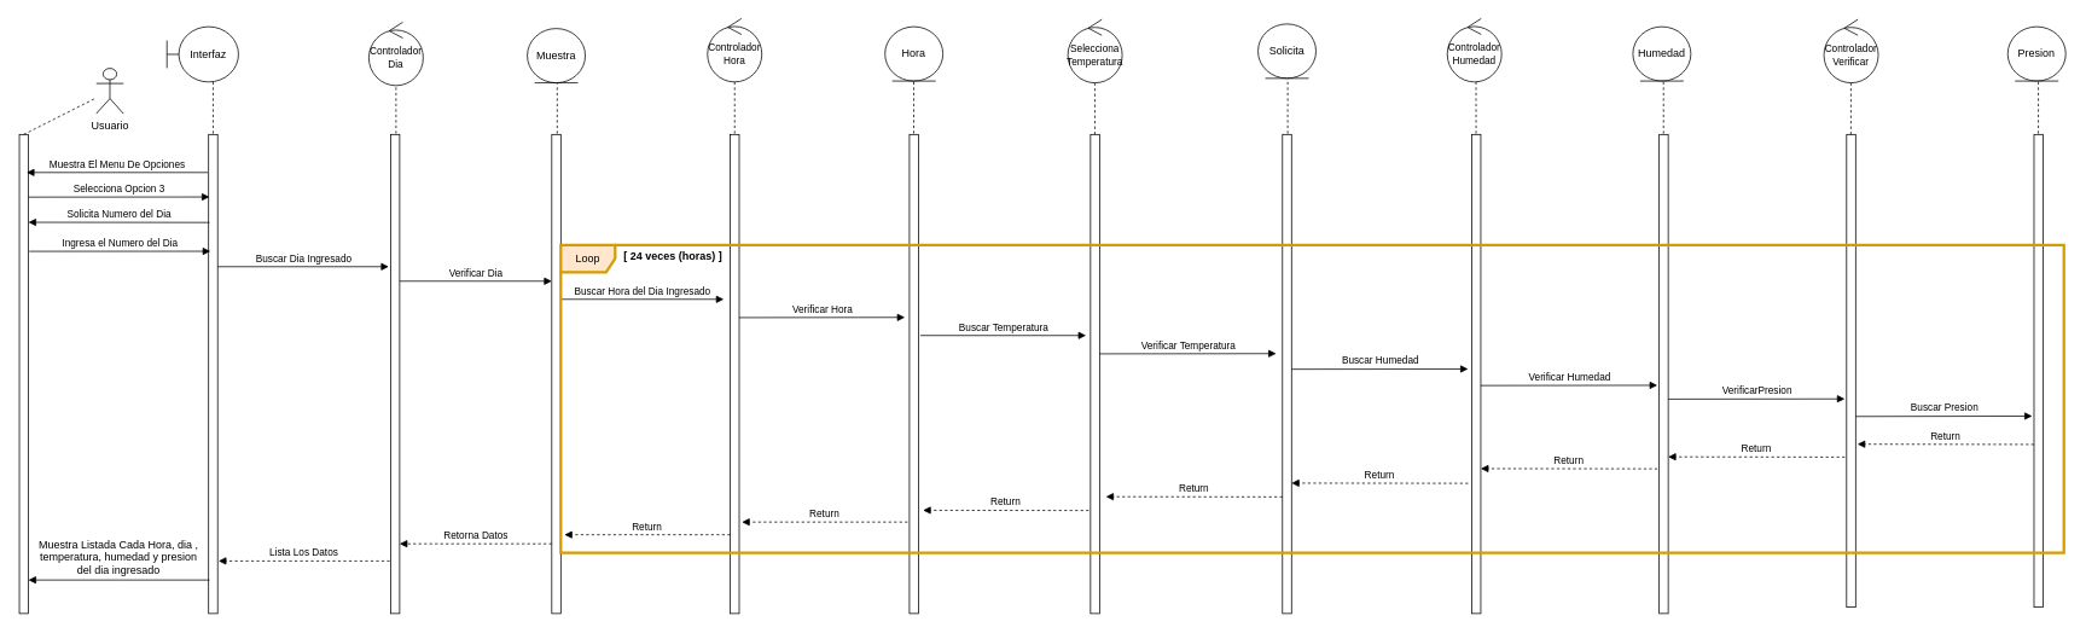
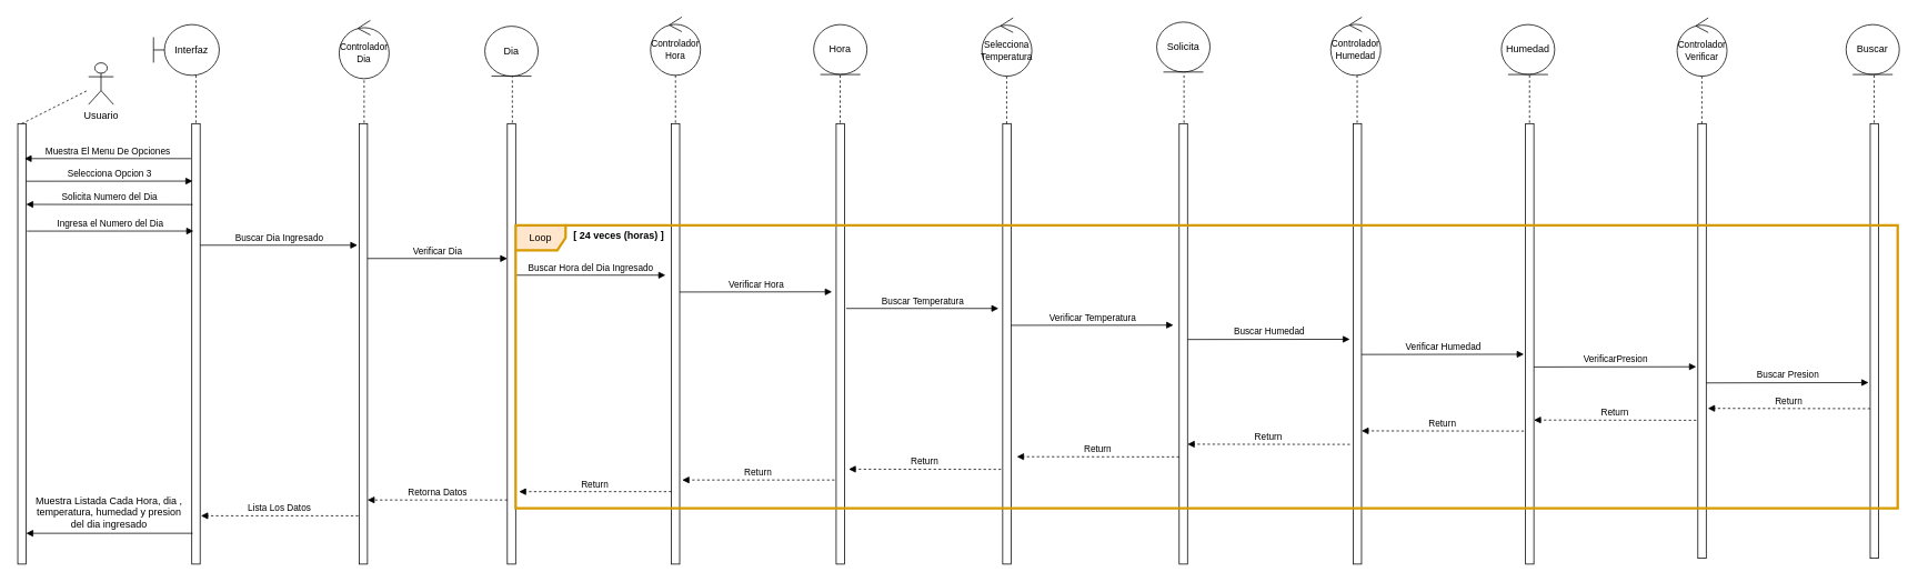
  <mxCell id="0" />
  <mxCell id="1" parent="0" />
  <mxCell id="2" value="Usuario&lt;br&gt;" style="shape=umlActor;verticalLabelPosition=bottom;verticalAlign=top;html=1;outlineConnect=0;" vertex="1" parent="1"><mxGeometry x="105" y="75" width="30" height="50" as="geometry" /></mxCell>
  <mxCell id="3" value="&lt;font style=&quot;font-size: 11px;&quot;&gt;Controlador&lt;br&gt;Hora&lt;br&gt;&lt;/font&gt;" style="ellipse;shape=umlControl;whiteSpace=wrap;html=1;" vertex="1" parent="1"><mxGeometry x="780" y="20" width="60" height="70" as="geometry" /></mxCell>
  <mxCell id="4" value="Hora" style="ellipse;shape=umlEntity;whiteSpace=wrap;html=1;" vertex="1" parent="1"><mxGeometry x="976" y="29" width="64" height="60" as="geometry" /></mxCell>
  <mxCell id="5" value="Interfaz" style="shape=umlBoundary;whiteSpace=wrap;html=1;" vertex="1" parent="1"><mxGeometry x="183" y="29" width="79" height="61" as="geometry" /></mxCell>
  <mxCell id="6" value="&lt;span style=&quot;font-size: 11px;&quot;&gt;Selecciona&lt;br&gt;Temperatura&lt;br&gt;&lt;/span&gt;" style="ellipse;shape=umlControl;whiteSpace=wrap;html=1;" vertex="1" parent="1"><mxGeometry x="1178" y="21" width="60" height="70" as="geometry" /></mxCell>
  <mxCell id="7" value="&lt;span style=&quot;font-size: 11px;&quot;&gt;Controlador&lt;br&gt;Humedad&lt;br&gt;&lt;/span&gt;" style="ellipse;shape=umlControl;whiteSpace=wrap;html=1;" vertex="1" parent="1"><mxGeometry x="1597" y="20" width="60" height="70" as="geometry" /></mxCell>
  <mxCell id="8" value="&lt;span style=&quot;font-size: 11px;&quot;&gt;Controlador&lt;br&gt;Verificar&lt;br&gt;&lt;/span&gt;" style="ellipse;shape=umlControl;whiteSpace=wrap;html=1;" vertex="1" parent="1"><mxGeometry x="2013" y="21" width="60" height="70" as="geometry" /></mxCell>
  <mxCell id="9" value="Solicita" style="ellipse;shape=umlEntity;whiteSpace=wrap;html=1;" vertex="1" parent="1"><mxGeometry x="1388" y="26" width="64" height="60" as="geometry" /></mxCell>
  <mxCell id="10" value="Humedad" style="ellipse;shape=umlEntity;whiteSpace=wrap;html=1;" vertex="1" parent="1"><mxGeometry x="1802" y="29" width="64" height="60" as="geometry" /></mxCell>
- <mxCell id="11" value="Presion" style="ellipse;shape=umlEntity;whiteSpace=wrap;html=1;" vertex="1" parent="1"><mxGeometry x="2216" y="29" width="64" height="60" as="geometry" /></mxCell>
+ <mxCell id="11" value="Buscar" style="ellipse;shape=umlEntity;whiteSpace=wrap;html=1;" vertex="1" parent="1"><mxGeometry x="2216" y="29" width="64" height="60" as="geometry" /></mxCell>
  <mxCell id="12" value="" style="html=1;points=[];perimeter=orthogonalPerimeter;outlineConnect=0;targetShapes=umlLifeline;portConstraint=eastwest;newEdgeStyle={&quot;edgeStyle&quot;:&quot;elbowEdgeStyle&quot;,&quot;elbow&quot;:&quot;vertical&quot;,&quot;curved&quot;:0,&quot;rounded&quot;:0};perimeterSpacing=1;" vertex="1" parent="1"><mxGeometry x="20" y="148" width="10" height="529" as="geometry" /></mxCell>
  <mxCell id="13" value="" style="html=1;points=[];perimeter=orthogonalPerimeter;outlineConnect=0;targetShapes=umlLifeline;portConstraint=eastwest;newEdgeStyle={&quot;edgeStyle&quot;:&quot;elbowEdgeStyle&quot;,&quot;elbow&quot;:&quot;vertical&quot;,&quot;curved&quot;:0,&quot;rounded&quot;:0};perimeterSpacing=1;" vertex="1" parent="1"><mxGeometry x="229" y="148" width="10" height="529" as="geometry" /></mxCell>
  <mxCell id="14" value="" style="html=1;points=[];perimeter=orthogonalPerimeter;outlineConnect=0;targetShapes=umlLifeline;portConstraint=eastwest;newEdgeStyle={&quot;edgeStyle&quot;:&quot;elbowEdgeStyle&quot;,&quot;elbow&quot;:&quot;vertical&quot;,&quot;curved&quot;:0,&quot;rounded&quot;:0};perimeterSpacing=1;" vertex="1" parent="1"><mxGeometry x="805" y="148" width="10" height="529" as="geometry" /></mxCell>
  <mxCell id="15" value="" style="html=1;points=[];perimeter=orthogonalPerimeter;outlineConnect=0;targetShapes=umlLifeline;portConstraint=eastwest;newEdgeStyle={&quot;edgeStyle&quot;:&quot;elbowEdgeStyle&quot;,&quot;elbow&quot;:&quot;vertical&quot;,&quot;curved&quot;:0,&quot;rounded&quot;:0};perimeterSpacing=1;" vertex="1" parent="1"><mxGeometry x="1003" y="148" width="10" height="529" as="geometry" /></mxCell>
  <mxCell id="16" value="" style="html=1;points=[];perimeter=orthogonalPerimeter;outlineConnect=0;targetShapes=umlLifeline;portConstraint=eastwest;newEdgeStyle={&quot;edgeStyle&quot;:&quot;elbowEdgeStyle&quot;,&quot;elbow&quot;:&quot;vertical&quot;,&quot;curved&quot;:0,&quot;rounded&quot;:0};perimeterSpacing=1;" vertex="1" parent="1"><mxGeometry x="1203" y="148" width="10" height="529" as="geometry" /></mxCell>
  <mxCell id="17" value="" style="html=1;points=[];perimeter=orthogonalPerimeter;outlineConnect=0;targetShapes=umlLifeline;portConstraint=eastwest;newEdgeStyle={&quot;edgeStyle&quot;:&quot;elbowEdgeStyle&quot;,&quot;elbow&quot;:&quot;vertical&quot;,&quot;curved&quot;:0,&quot;rounded&quot;:0};perimeterSpacing=1;" vertex="1" parent="1"><mxGeometry x="1415" y="148" width="10" height="529" as="geometry" /></mxCell>
  <mxCell id="18" value="" style="html=1;points=[];perimeter=orthogonalPerimeter;outlineConnect=0;targetShapes=umlLifeline;portConstraint=eastwest;newEdgeStyle={&quot;edgeStyle&quot;:&quot;elbowEdgeStyle&quot;,&quot;elbow&quot;:&quot;vertical&quot;,&quot;curved&quot;:0,&quot;rounded&quot;:0};perimeterSpacing=1;" vertex="1" parent="1"><mxGeometry x="1624" y="148" width="10" height="529" as="geometry" /></mxCell>
  <mxCell id="19" value="" style="html=1;points=[];perimeter=orthogonalPerimeter;outlineConnect=0;targetShapes=umlLifeline;portConstraint=eastwest;newEdgeStyle={&quot;edgeStyle&quot;:&quot;elbowEdgeStyle&quot;,&quot;elbow&quot;:&quot;vertical&quot;,&quot;curved&quot;:0,&quot;rounded&quot;:0};perimeterSpacing=1;" vertex="1" parent="1"><mxGeometry x="1831" y="148" width="10" height="529" as="geometry" /></mxCell>
  <mxCell id="20" value="" style="html=1;points=[];perimeter=orthogonalPerimeter;outlineConnect=0;targetShapes=umlLifeline;portConstraint=eastwest;newEdgeStyle={&quot;edgeStyle&quot;:&quot;elbowEdgeStyle&quot;,&quot;elbow&quot;:&quot;vertical&quot;,&quot;curved&quot;:0,&quot;rounded&quot;:0};perimeterSpacing=1;" vertex="1" parent="1"><mxGeometry x="2038" y="148" width="10" height="522" as="geometry" /></mxCell>
  <mxCell id="21" value="" style="html=1;points=[];perimeter=orthogonalPerimeter;outlineConnect=0;targetShapes=umlLifeline;portConstraint=eastwest;newEdgeStyle={&quot;edgeStyle&quot;:&quot;elbowEdgeStyle&quot;,&quot;elbow&quot;:&quot;vertical&quot;,&quot;curved&quot;:0,&quot;rounded&quot;:0};perimeterSpacing=1;" vertex="1" parent="1"><mxGeometry x="2245" y="148" width="10" height="522" as="geometry" /></mxCell>
  <mxCell id="22" value="" style="html=1;points=[];perimeter=orthogonalPerimeter;outlineConnect=0;targetShapes=umlLifeline;portConstraint=eastwest;newEdgeStyle={&quot;edgeStyle&quot;:&quot;elbowEdgeStyle&quot;,&quot;elbow&quot;:&quot;vertical&quot;,&quot;curved&quot;:0,&quot;rounded&quot;:0};perimeterSpacing=1;" vertex="1" parent="1"><mxGeometry x="430" y="148" width="10" height="529" as="geometry" /></mxCell>
  <mxCell id="23" value="" style="html=1;points=[];perimeter=orthogonalPerimeter;outlineConnect=0;targetShapes=umlLifeline;portConstraint=eastwest;newEdgeStyle={&quot;edgeStyle&quot;:&quot;elbowEdgeStyle&quot;,&quot;elbow&quot;:&quot;vertical&quot;,&quot;curved&quot;:0,&quot;rounded&quot;:0};perimeterSpacing=1;" vertex="1" parent="1"><mxGeometry x="608" y="148" width="10" height="529" as="geometry" /></mxCell>
  <mxCell id="24" value="&lt;font style=&quot;font-size: 11px;&quot;&gt;Controlador&lt;br&gt;Dia&lt;br&gt;&lt;/font&gt;" style="ellipse;shape=umlControl;whiteSpace=wrap;html=1;" vertex="1" parent="1"><mxGeometry x="406" y="24" width="60" height="70" as="geometry" /></mxCell>
- <mxCell id="25" value="Muestra" style="ellipse;shape=umlEntity;whiteSpace=wrap;html=1;" vertex="1" parent="1"><mxGeometry x="581" y="31" width="64" height="60" as="geometry" /></mxCell>
+ <mxCell id="25" value="Dia" style="ellipse;shape=umlEntity;whiteSpace=wrap;html=1;" vertex="1" parent="1"><mxGeometry x="581" y="31" width="64" height="60" as="geometry" /></mxCell>
  <mxCell id="26" value="Muestra El Menu De Opciones" style="html=1;verticalAlign=bottom;endArrow=block;edgeStyle=elbowEdgeStyle;elbow=vertical;curved=0;rounded=0;" edge="1" parent="1"><mxGeometry width="80" relative="1" as="geometry"><mxPoint x="228" y="190" as="sourcePoint" /><mxPoint x="28" y="190" as="targetPoint" /></mxGeometry></mxCell>
  <mxCell id="27" value="Selecciona Opcion 3" style="html=1;verticalAlign=bottom;endArrow=block;edgeStyle=elbowEdgeStyle;elbow=vertical;curved=0;rounded=0;" edge="1" parent="1"><mxGeometry width="80" relative="1" as="geometry"><mxPoint x="30" y="217.18" as="sourcePoint" /><mxPoint x="230" y="217.18" as="targetPoint" /></mxGeometry></mxCell>
  <mxCell id="28" value="Solicita Numero del Dia" style="html=1;verticalAlign=bottom;endArrow=block;edgeStyle=elbowEdgeStyle;elbow=vertical;curved=0;rounded=0;" edge="1" parent="1"><mxGeometry width="80" relative="1" as="geometry"><mxPoint x="230" y="245.18" as="sourcePoint" /><mxPoint x="30" y="245.18" as="targetPoint" /></mxGeometry></mxCell>
  <mxCell id="29" value="Ingresa el Numero del Dia" style="html=1;verticalAlign=bottom;endArrow=block;edgeStyle=elbowEdgeStyle;elbow=vertical;curved=0;rounded=0;" edge="1" parent="1"><mxGeometry width="80" relative="1" as="geometry"><mxPoint x="31" y="277.09" as="sourcePoint" /><mxPoint x="231" y="277.09" as="targetPoint" /></mxGeometry></mxCell>
  <mxCell id="30" value="Buscar Dia Ingresado" style="html=1;verticalAlign=bottom;endArrow=block;edgeStyle=elbowEdgeStyle;elbow=vertical;curved=0;rounded=0;" edge="1" parent="1"><mxGeometry width="80" relative="1" as="geometry"><mxPoint x="239" y="294" as="sourcePoint" /><mxPoint x="428" y="294" as="targetPoint" /></mxGeometry></mxCell>
  <mxCell id="31" value="Verificar Dia" style="html=1;verticalAlign=bottom;endArrow=block;edgeStyle=elbowEdgeStyle;elbow=vertical;curved=0;rounded=0;" edge="1" parent="1"><mxGeometry width="80" relative="1" as="geometry"><mxPoint x="440" y="310" as="sourcePoint" /><mxPoint x="608" y="310" as="targetPoint" /></mxGeometry></mxCell>
  <mxCell id="32" value="Buscar Hora del Dia Ingresado" style="html=1;verticalAlign=bottom;endArrow=block;edgeStyle=elbowEdgeStyle;elbow=vertical;curved=0;rounded=0;" edge="1" parent="1"><mxGeometry width="80" relative="1" as="geometry"><mxPoint x="618" y="330" as="sourcePoint" /><mxPoint x="798" y="330" as="targetPoint" /></mxGeometry></mxCell>
  <mxCell id="33" value="Verificar Hora" style="html=1;verticalAlign=bottom;endArrow=block;edgeStyle=elbowEdgeStyle;elbow=vertical;curved=0;rounded=0;" edge="1" parent="1"><mxGeometry width="80" relative="1" as="geometry"><mxPoint x="815" y="350.24" as="sourcePoint" /><mxPoint x="998" y="350" as="targetPoint" /></mxGeometry></mxCell>
  <mxCell id="34" value="Buscar Temperatura" style="html=1;verticalAlign=bottom;endArrow=block;edgeStyle=elbowEdgeStyle;elbow=vertical;curved=0;rounded=0;" edge="1" parent="1"><mxGeometry width="80" relative="1" as="geometry"><mxPoint x="1015" y="369.97" as="sourcePoint" /><mxPoint x="1198" y="369.73" as="targetPoint" /></mxGeometry></mxCell>
  <mxCell id="35" value="Verificar Temperatura" style="html=1;verticalAlign=bottom;endArrow=block;edgeStyle=elbowEdgeStyle;elbow=vertical;curved=0;rounded=0;" edge="1" parent="1"><mxGeometry width="80" relative="1" as="geometry"><mxPoint x="1213" y="390.24" as="sourcePoint" /><mxPoint x="1408" y="390" as="targetPoint" /></mxGeometry></mxCell>
  <mxCell id="36" value="Buscar Humedad" style="html=1;verticalAlign=bottom;endArrow=block;edgeStyle=elbowEdgeStyle;elbow=vertical;curved=0;rounded=0;" edge="1" parent="1"><mxGeometry width="80" relative="1" as="geometry"><mxPoint x="1425" y="407.24" as="sourcePoint" /><mxPoint x="1620" y="407" as="targetPoint" /></mxGeometry></mxCell>
  <mxCell id="37" value="Verificar Humedad" style="html=1;verticalAlign=bottom;endArrow=block;edgeStyle=elbowEdgeStyle;elbow=vertical;curved=0;rounded=0;" edge="1" parent="1"><mxGeometry width="80" relative="1" as="geometry"><mxPoint x="1634" y="425.24" as="sourcePoint" /><mxPoint x="1829" y="425" as="targetPoint" /></mxGeometry></mxCell>
  <mxCell id="38" value="VerificarPresion" style="html=1;verticalAlign=bottom;endArrow=block;edgeStyle=elbowEdgeStyle;elbow=vertical;curved=0;rounded=0;" edge="1" parent="1"><mxGeometry width="80" relative="1" as="geometry"><mxPoint x="1841" y="440.24" as="sourcePoint" /><mxPoint x="2036" y="440" as="targetPoint" /></mxGeometry></mxCell>
  <mxCell id="39" value="Buscar Presion" style="html=1;verticalAlign=bottom;endArrow=block;edgeStyle=elbowEdgeStyle;elbow=vertical;curved=0;rounded=0;" edge="1" parent="1"><mxGeometry width="80" relative="1" as="geometry"><mxPoint x="2048" y="459.42" as="sourcePoint" /><mxPoint x="2243" y="459.18" as="targetPoint" /></mxGeometry></mxCell>
  <mxCell id="40" value="Return" style="html=1;verticalAlign=bottom;endArrow=block;edgeStyle=elbowEdgeStyle;elbow=vertical;curved=0;rounded=0;dashed=1;" edge="1" parent="1"><mxGeometry width="80" relative="1" as="geometry"><mxPoint x="2245" y="490.32" as="sourcePoint" /><mxPoint x="2050" y="490.08" as="targetPoint" /></mxGeometry></mxCell>
  <mxCell id="41" value="Return" style="html=1;verticalAlign=bottom;endArrow=block;edgeStyle=elbowEdgeStyle;elbow=vertical;curved=0;rounded=0;dashed=1;" edge="1" parent="1"><mxGeometry width="80" relative="1" as="geometry"><mxPoint x="2036" y="504.26" as="sourcePoint" /><mxPoint x="1841" y="504.02" as="targetPoint" /></mxGeometry></mxCell>
  <mxCell id="42" value="Return" style="html=1;verticalAlign=bottom;endArrow=block;edgeStyle=elbowEdgeStyle;elbow=vertical;curved=0;rounded=0;dashed=1;" edge="1" parent="1"><mxGeometry width="80" relative="1" as="geometry"><mxPoint x="1829" y="517.24" as="sourcePoint" /><mxPoint x="1634" y="517" as="targetPoint" /></mxGeometry></mxCell>
  <mxCell id="43" value="Return" style="html=1;verticalAlign=bottom;endArrow=block;edgeStyle=elbowEdgeStyle;elbow=vertical;curved=0;rounded=0;dashed=1;" edge="1" parent="1"><mxGeometry width="80" relative="1" as="geometry"><mxPoint x="1620" y="533.24" as="sourcePoint" /><mxPoint x="1425" y="533" as="targetPoint" /></mxGeometry></mxCell>
  <mxCell id="44" value="Return" style="html=1;verticalAlign=bottom;endArrow=block;edgeStyle=elbowEdgeStyle;elbow=vertical;curved=0;rounded=0;dashed=1;" edge="1" parent="1"><mxGeometry width="80" relative="1" as="geometry"><mxPoint x="1415" y="548.24" as="sourcePoint" /><mxPoint x="1220" y="548" as="targetPoint" /></mxGeometry></mxCell>
  <mxCell id="45" value="Return" style="html=1;verticalAlign=bottom;endArrow=block;edgeStyle=elbowEdgeStyle;elbow=vertical;curved=0;rounded=0;dashed=1;" edge="1" parent="1"><mxGeometry width="80" relative="1" as="geometry"><mxPoint x="1201" y="563.24" as="sourcePoint" /><mxPoint x="1018" y="563" as="targetPoint" /></mxGeometry></mxCell>
  <mxCell id="46" value="Return" style="html=1;verticalAlign=bottom;endArrow=block;edgeStyle=elbowEdgeStyle;elbow=vertical;curved=0;rounded=0;dashed=1;" edge="1" parent="1"><mxGeometry width="80" relative="1" as="geometry"><mxPoint x="1001" y="576" as="sourcePoint" /><mxPoint x="818" y="576" as="targetPoint" /></mxGeometry></mxCell>
  <mxCell id="47" value="Return" style="html=1;verticalAlign=bottom;endArrow=block;edgeStyle=elbowEdgeStyle;elbow=vertical;curved=0;rounded=0;dashed=1;" edge="1" parent="1"><mxGeometry width="80" relative="1" as="geometry"><mxPoint x="805" y="590" as="sourcePoint" /><mxPoint x="622" y="590" as="targetPoint" /></mxGeometry></mxCell>
  <mxCell id="48" value="Retorna Datos" style="html=1;verticalAlign=bottom;endArrow=block;edgeStyle=elbowEdgeStyle;elbow=vertical;curved=0;rounded=0;dashed=1;" edge="1" parent="1"><mxGeometry width="80" relative="1" as="geometry"><mxPoint x="608" y="600" as="sourcePoint" /><mxPoint x="440" y="600" as="targetPoint" /></mxGeometry></mxCell>
  <mxCell id="49" value="Lista Los Datos" style="html=1;verticalAlign=bottom;endArrow=block;edgeStyle=elbowEdgeStyle;elbow=vertical;curved=0;rounded=0;dashed=1;" edge="1" parent="1" target="13"><mxGeometry width="80" relative="1" as="geometry"><mxPoint x="429" y="619" as="sourcePoint" /><mxPoint x="248" y="620" as="targetPoint" /></mxGeometry></mxCell>
  <mxCell id="50" value="" style="html=1;verticalAlign=bottom;endArrow=block;edgeStyle=elbowEdgeStyle;elbow=vertical;curved=0;rounded=0;" edge="1" parent="1"><mxGeometry x="-0.578" y="-10" width="80" relative="1" as="geometry"><mxPoint x="230" y="640" as="sourcePoint" /><mxPoint x="30" y="640" as="targetPoint" /><mxPoint as="offset" /></mxGeometry></mxCell>
  <mxCell id="51" value="Muestra Listada Cada Hora, dia , temperatura, humedad y presion del dia ingresado" style="text;html=1;strokeColor=none;fillColor=none;align=center;verticalAlign=middle;whiteSpace=wrap;rounded=0;" vertex="1" parent="1"><mxGeometry x="36" y="600" width="188" height="30" as="geometry" /></mxCell>
  <mxCell id="52" value="Loop" style="shape=umlFrame;whiteSpace=wrap;html=1;pointerEvents=0;fillColor=#ffe6cc;strokeColor=#d79b00;strokeWidth=3;" vertex="1" parent="1"><mxGeometry x="618" y="270" width="1660" height="340" as="geometry" /></mxCell>
  <mxCell id="53" value="&lt;b&gt;&lt;font style=&quot;font-size: 12px;&quot;&gt;[ 24 veces (horas) ]&lt;/font&gt;&lt;/b&gt;" style="text;html=1;strokeColor=none;fillColor=none;align=center;verticalAlign=middle;whiteSpace=wrap;rounded=0;" vertex="1" parent="1"><mxGeometry x="677" y="268" width="130" height="30" as="geometry" /></mxCell>
  <mxCell id="54" value="" style="endArrow=none;dashed=1;html=1;rounded=0;" edge="1" parent="1" target="2"><mxGeometry width="50" height="50" relative="1" as="geometry"><mxPoint x="24.79" y="148" as="sourcePoint" /><mxPoint x="24.79" y="98" as="targetPoint" /></mxGeometry></mxCell>
  <mxCell id="55" value="" style="endArrow=none;dashed=1;html=1;rounded=0;" edge="1" parent="1" source="13"><mxGeometry width="50" height="50" relative="1" as="geometry"><mxPoint x="234" y="150" as="sourcePoint" /><mxPoint x="234" y="90" as="targetPoint" /></mxGeometry></mxCell>
  <mxCell id="56" value="" style="endArrow=none;dashed=1;html=1;rounded=0;" edge="1" parent="1" source="22"><mxGeometry width="50" height="50" relative="1" as="geometry"><mxPoint x="436" y="150" as="sourcePoint" /><mxPoint x="436" y="94" as="targetPoint" /></mxGeometry></mxCell>
  <mxCell id="57" value="" style="endArrow=none;dashed=1;html=1;rounded=0;" edge="1" parent="1" source="23"><mxGeometry width="50" height="50" relative="1" as="geometry"><mxPoint x="614" y="150" as="sourcePoint" /><mxPoint x="614" y="92" as="targetPoint" /></mxGeometry></mxCell>
  <mxCell id="58" value="" style="endArrow=none;dashed=1;html=1;rounded=0;" edge="1" parent="1" source="14"><mxGeometry width="50" height="50" relative="1" as="geometry"><mxPoint x="810" y="150" as="sourcePoint" /><mxPoint x="810" y="89" as="targetPoint" /></mxGeometry></mxCell>
  <mxCell id="59" value="" style="endArrow=none;dashed=1;html=1;rounded=0;" edge="1" parent="1"><mxGeometry width="50" height="50" relative="1" as="geometry"><mxPoint x="1007.79" y="147" as="sourcePoint" /><mxPoint x="1007.79" y="89" as="targetPoint" /></mxGeometry></mxCell>
  <mxCell id="60" value="" style="endArrow=none;dashed=1;html=1;rounded=0;" edge="1" parent="1"><mxGeometry width="50" height="50" relative="1" as="geometry"><mxPoint x="1207.79" y="148" as="sourcePoint" /><mxPoint x="1207.79" y="90" as="targetPoint" /></mxGeometry></mxCell>
  <mxCell id="61" value="" style="endArrow=none;dashed=1;html=1;rounded=0;" edge="1" parent="1"><mxGeometry width="50" height="50" relative="1" as="geometry"><mxPoint x="1420.79" y="147" as="sourcePoint" /><mxPoint x="1420.79" y="89" as="targetPoint" /></mxGeometry></mxCell>
  <mxCell id="62" value="" style="endArrow=none;dashed=1;html=1;rounded=0;" edge="1" parent="1"><mxGeometry width="50" height="50" relative="1" as="geometry"><mxPoint x="1628.79" y="147" as="sourcePoint" /><mxPoint x="1628.79" y="89" as="targetPoint" /></mxGeometry></mxCell>
  <mxCell id="63" value="" style="endArrow=none;dashed=1;html=1;rounded=0;" edge="1" parent="1"><mxGeometry width="50" height="50" relative="1" as="geometry"><mxPoint x="1835.79" y="147" as="sourcePoint" /><mxPoint x="1835.79" y="89" as="targetPoint" /></mxGeometry></mxCell>
  <mxCell id="64" value="" style="endArrow=none;dashed=1;html=1;rounded=0;" edge="1" parent="1"><mxGeometry width="50" height="50" relative="1" as="geometry"><mxPoint x="2042.79" y="148" as="sourcePoint" /><mxPoint x="2042.79" y="90" as="targetPoint" /></mxGeometry></mxCell>
  <mxCell id="65" value="" style="endArrow=none;dashed=1;html=1;rounded=0;" edge="1" parent="1"><mxGeometry width="50" height="50" relative="1" as="geometry"><mxPoint x="2249.79" y="147" as="sourcePoint" /><mxPoint x="2249.79" y="89" as="targetPoint" /></mxGeometry></mxCell>
